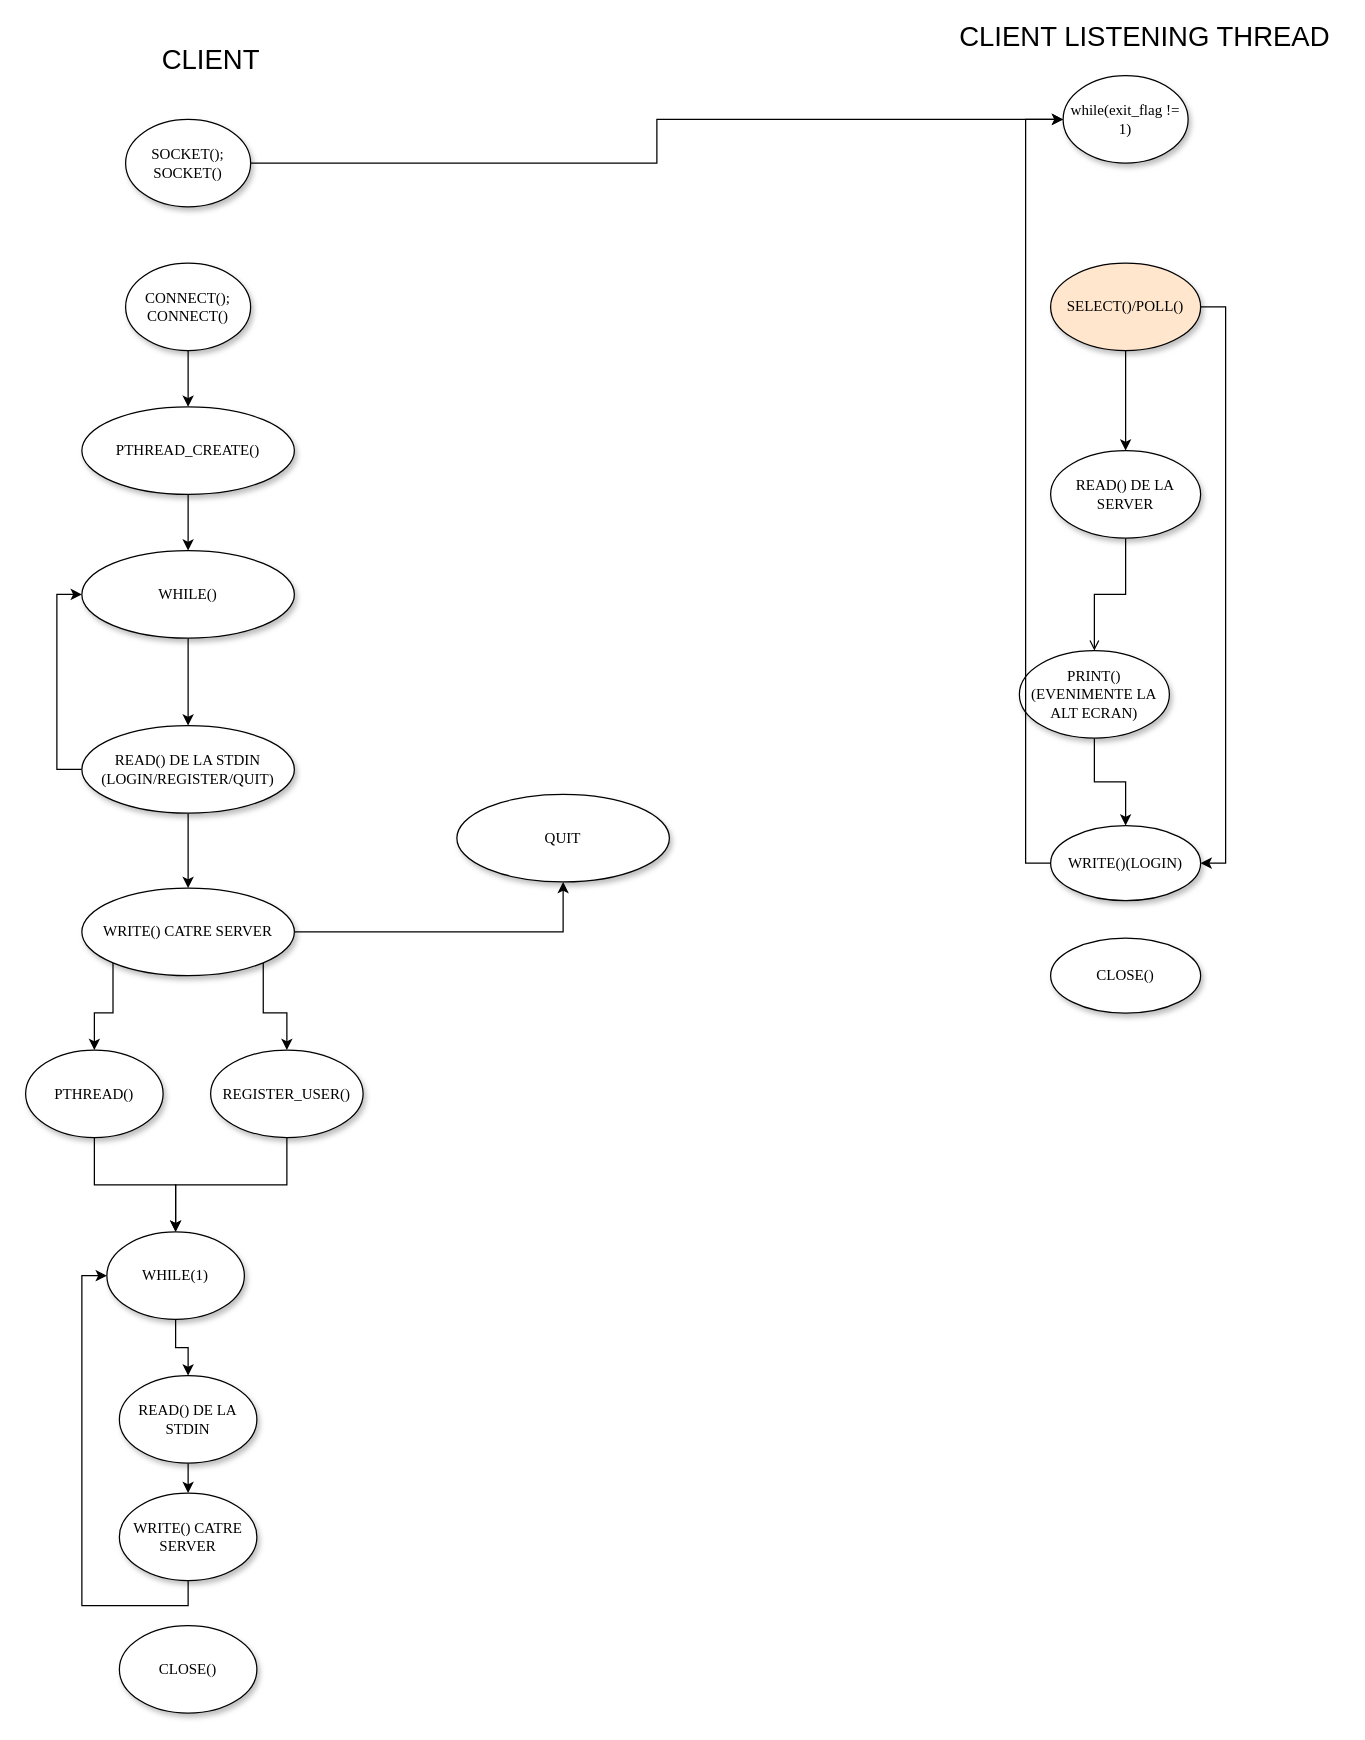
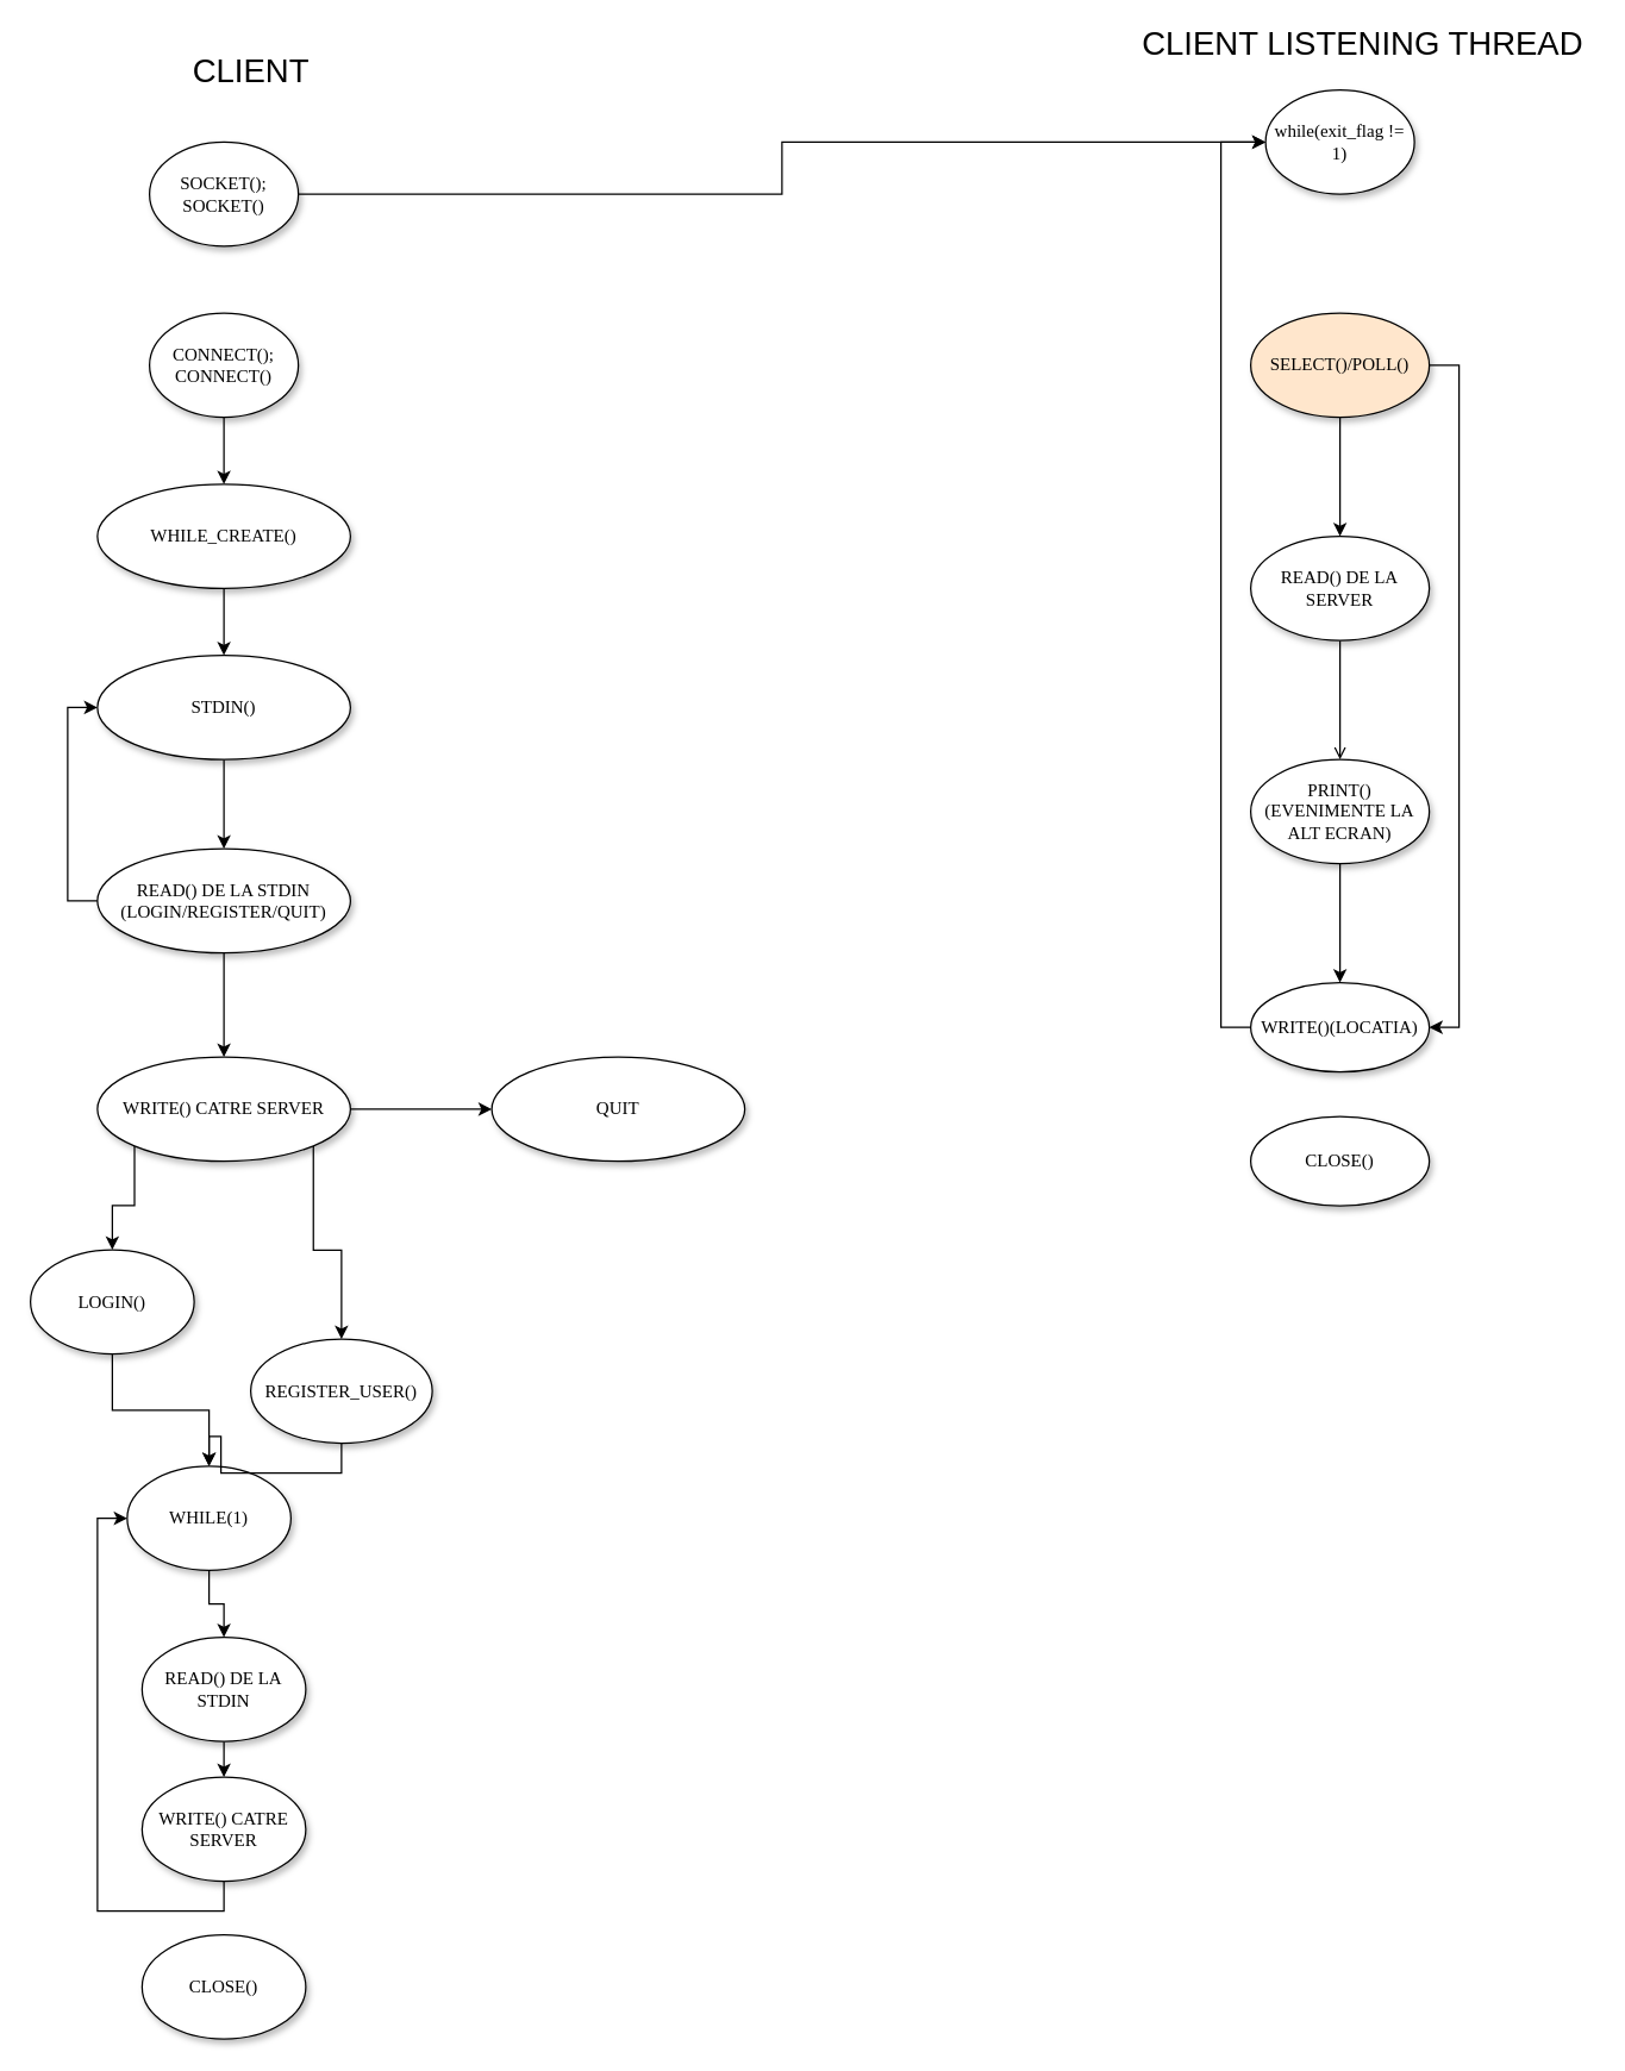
  <mxCell id="0" />
  <mxCell id="1" parent="0" />
  <mxCell id="2" value="while(exit_flag != 1)" style="ellipse;whiteSpace=wrap;html=1;rounded=0;shadow=1;comic=0;labelBackgroundColor=none;strokeWidth=1;fontFamily=Verdana;fontSize=12;align=center;" parent="1" vertex="1"><mxGeometry x="850" y="60" width="100" height="70" as="geometry" /></mxCell>
  <mxCell id="3" value="" style="edgeStyle=orthogonalEdgeStyle;rounded=0;orthogonalLoop=1;jettySize=auto;html=1;" edge="1" parent="1" source="5" target="7"><mxGeometry relative="1" as="geometry" /></mxCell>
  <mxCell id="4" style="edgeStyle=orthogonalEdgeStyle;rounded=0;orthogonalLoop=1;jettySize=auto;html=1;exitX=1;exitY=0.5;exitDx=0;exitDy=0;entryX=1;entryY=0.5;entryDx=0;entryDy=0;" edge="1" parent="1" source="5" target="11"><mxGeometry relative="1" as="geometry" /></mxCell>
  <mxCell id="5" value="SELECT()/POLL()" style="ellipse;whiteSpace=wrap;html=1;rounded=0;shadow=1;comic=0;labelBackgroundColor=none;strokeWidth=1;fontFamily=Verdana;fontSize=12;align=center;fillColor=#ffe6cc;" vertex="1" parent="1"><mxGeometry x="840" y="210" width="120" height="70" as="geometry" /></mxCell>
  <mxCell id="6" value="" style="edgeStyle=orthogonalEdgeStyle;rounded=0;orthogonalLoop=1;jettySize=auto;html=1;endArrow=open;" edge="1" parent="1" source="7" target="9"><mxGeometry relative="1" as="geometry" /></mxCell>
  <mxCell id="7" value="READ() DE LA SERVER" style="ellipse;whiteSpace=wrap;html=1;rounded=0;shadow=1;comic=0;labelBackgroundColor=none;strokeWidth=1;fontFamily=Verdana;fontSize=12;align=center;" vertex="1" parent="1"><mxGeometry x="840" y="360" width="120" height="70" as="geometry" /></mxCell>
  <mxCell id="8" value="" style="edgeStyle=orthogonalEdgeStyle;rounded=0;orthogonalLoop=1;jettySize=auto;html=1;" edge="1" parent="1" source="9" target="11"><mxGeometry relative="1" as="geometry" /></mxCell>
- <mxCell id="9" value="PRINT()(EVENIMENTE LA ALT ECRAN)" style="ellipse;whiteSpace=wrap;html=1;rounded=0;shadow=1;comic=0;labelBackgroundColor=none;strokeWidth=1;fontFamily=Verdana;fontSize=12;align=center;" vertex="1" parent="1"><mxGeometry x="815" y="520" width="120" height="70" as="geometry" /></mxCell>
+ <mxCell id="9" value="PRINT()(EVENIMENTE LA ALT ECRAN)" style="ellipse;whiteSpace=wrap;html=1;rounded=0;shadow=1;comic=0;labelBackgroundColor=none;strokeWidth=1;fontFamily=Verdana;fontSize=12;align=center;" vertex="1" parent="1"><mxGeometry x="840" y="510" width="120" height="70" as="geometry" /></mxCell>
  <mxCell id="10" style="edgeStyle=orthogonalEdgeStyle;rounded=0;orthogonalLoop=1;jettySize=auto;html=1;exitX=0;exitY=0.5;exitDx=0;exitDy=0;entryX=0;entryY=0.5;entryDx=0;entryDy=0;" edge="1" parent="1" source="11" target="2"><mxGeometry relative="1" as="geometry" /></mxCell>
- <mxCell id="11" value="WRITE()(LOGIN)" style="ellipse;whiteSpace=wrap;html=1;rounded=0;shadow=1;comic=0;labelBackgroundColor=none;strokeWidth=1;fontFamily=Verdana;fontSize=12;align=center;" vertex="1" parent="1"><mxGeometry x="840" y="660" width="120" height="60" as="geometry" /></mxCell>
+ <mxCell id="11" value="WRITE()(LOCATIA)" style="ellipse;whiteSpace=wrap;html=1;rounded=0;shadow=1;comic=0;labelBackgroundColor=none;strokeWidth=1;fontFamily=Verdana;fontSize=12;align=center;" vertex="1" parent="1"><mxGeometry x="840" y="660" width="120" height="60" as="geometry" /></mxCell>
  <mxCell id="12" value="&lt;font style=&quot;font-size: 22px&quot;&gt;CLIENT LISTENING THREAD&lt;/font&gt;" style="text;html=1;align=center;verticalAlign=middle;resizable=0;points=[];;autosize=1;" vertex="1" parent="1"><mxGeometry x="760" y="20" width="310" height="20" as="geometry" /></mxCell>
  <mxCell id="13" value="CLOSE()" style="ellipse;whiteSpace=wrap;html=1;rounded=0;shadow=1;comic=0;labelBackgroundColor=none;strokeWidth=1;fontFamily=Verdana;fontSize=12;align=center;" vertex="1" parent="1"><mxGeometry x="840" y="750" width="120" height="60" as="geometry" /></mxCell>
  <mxCell id="14" value="" style="edgeStyle=orthogonalEdgeStyle;rounded=0;orthogonalLoop=1;jettySize=auto;html=1;" edge="1" parent="1" source="15" target="2"><mxGeometry relative="1" as="geometry" /></mxCell>
  <mxCell id="15" value="SOCKET(); SOCKET()" style="ellipse;whiteSpace=wrap;html=1;rounded=0;shadow=1;comic=0;labelBackgroundColor=none;strokeWidth=1;fontFamily=Verdana;fontSize=12;align=center;" vertex="1" parent="1"><mxGeometry x="100" y="95" width="100" height="70" as="geometry" /></mxCell>
  <mxCell id="16" value="" style="edgeStyle=orthogonalEdgeStyle;rounded=0;orthogonalLoop=1;jettySize=auto;html=1;" edge="1" parent="1" source="17" target="19"><mxGeometry relative="1" as="geometry" /></mxCell>
  <mxCell id="17" value="CONNECT();&lt;br&gt;CONNECT()&lt;br&gt;" style="ellipse;whiteSpace=wrap;html=1;rounded=0;shadow=1;comic=0;labelBackgroundColor=none;strokeWidth=1;fontFamily=Verdana;fontSize=12;align=center;" vertex="1" parent="1"><mxGeometry x="100" y="210" width="100" height="70" as="geometry" /></mxCell>
  <mxCell id="18" value="" style="edgeStyle=orthogonalEdgeStyle;rounded=0;orthogonalLoop=1;jettySize=auto;html=1;" edge="1" parent="1" source="19" target="21"><mxGeometry relative="1" as="geometry" /></mxCell>
- <mxCell id="19" value="PTHREAD_CREATE()" style="ellipse;whiteSpace=wrap;html=1;rounded=0;shadow=1;comic=0;labelBackgroundColor=none;strokeWidth=1;fontFamily=Verdana;fontSize=12;align=center;" vertex="1" parent="1"><mxGeometry x="65" y="325" width="170" height="70" as="geometry" /></mxCell>
+ <mxCell id="19" value="WHILE_CREATE()" style="ellipse;whiteSpace=wrap;html=1;rounded=0;shadow=1;comic=0;labelBackgroundColor=none;strokeWidth=1;fontFamily=Verdana;fontSize=12;align=center;" vertex="1" parent="1"><mxGeometry x="65" y="325" width="170" height="70" as="geometry" /></mxCell>
  <mxCell id="20" value="" style="edgeStyle=orthogonalEdgeStyle;rounded=0;orthogonalLoop=1;jettySize=auto;html=1;" edge="1" parent="1" source="21" target="24"><mxGeometry relative="1" as="geometry" /></mxCell>
- <mxCell id="21" value="WHILE()" style="ellipse;whiteSpace=wrap;html=1;rounded=0;shadow=1;comic=0;labelBackgroundColor=none;strokeWidth=1;fontFamily=Verdana;fontSize=12;align=center;" vertex="1" parent="1"><mxGeometry x="65" y="440" width="170" height="70" as="geometry" /></mxCell>
+ <mxCell id="21" value="STDIN()" style="ellipse;whiteSpace=wrap;html=1;rounded=0;shadow=1;comic=0;labelBackgroundColor=none;strokeWidth=1;fontFamily=Verdana;fontSize=12;align=center;" vertex="1" parent="1"><mxGeometry x="65" y="440" width="170" height="70" as="geometry" /></mxCell>
  <mxCell id="22" style="edgeStyle=orthogonalEdgeStyle;rounded=0;orthogonalLoop=1;jettySize=auto;html=1;exitX=0;exitY=0.5;exitDx=0;exitDy=0;entryX=0;entryY=0.5;entryDx=0;entryDy=0;" edge="1" parent="1" source="24" target="21"><mxGeometry relative="1" as="geometry" /></mxCell>
  <mxCell id="23" value="" style="edgeStyle=orthogonalEdgeStyle;rounded=0;orthogonalLoop=1;jettySize=auto;html=1;" edge="1" parent="1" source="24" target="28"><mxGeometry relative="1" as="geometry" /></mxCell>
- <mxCell id="24" value="READ() DE LA STDIN (LOGIN/REGISTER/QUIT)" style="ellipse;whiteSpace=wrap;html=1;rounded=0;shadow=1;comic=0;labelBackgroundColor=none;strokeWidth=1;fontFamily=Verdana;fontSize=12;align=center;" vertex="1" parent="1"><mxGeometry x="65" y="580" width="170" height="70" as="geometry" /></mxCell>
+ <mxCell id="24" value="READ() DE LA STDIN (LOGIN/REGISTER/QUIT)" style="ellipse;whiteSpace=wrap;html=1;rounded=0;shadow=1;comic=0;labelBackgroundColor=none;strokeWidth=1;fontFamily=Verdana;fontSize=12;align=center;" vertex="1" parent="1"><mxGeometry x="65" y="570" width="170" height="70" as="geometry" /></mxCell>
  <mxCell id="25" style="edgeStyle=orthogonalEdgeStyle;rounded=0;orthogonalLoop=1;jettySize=auto;html=1;exitX=0;exitY=1;exitDx=0;exitDy=0;entryX=0.5;entryY=0;entryDx=0;entryDy=0;" edge="1" parent="1" source="28" target="32"><mxGeometry relative="1" as="geometry"><mxPoint x="70" y="990" as="targetPoint" /></mxGeometry></mxCell>
  <mxCell id="26" style="edgeStyle=orthogonalEdgeStyle;rounded=0;orthogonalLoop=1;jettySize=auto;html=1;exitX=1;exitY=1;exitDx=0;exitDy=0;entryX=0.5;entryY=0;entryDx=0;entryDy=0;" edge="1" parent="1" source="28" target="40"><mxGeometry relative="1" as="geometry"><mxPoint x="220" y="990" as="targetPoint" /></mxGeometry></mxCell>
  <mxCell id="27" value="" style="edgeStyle=orthogonalEdgeStyle;rounded=0;orthogonalLoop=1;jettySize=auto;html=1;" edge="1" parent="1" source="28" target="29"><mxGeometry relative="1" as="geometry" /></mxCell>
  <mxCell id="28" value="WRITE() CATRE SERVER" style="ellipse;whiteSpace=wrap;html=1;rounded=0;shadow=1;comic=0;labelBackgroundColor=none;strokeWidth=1;fontFamily=Verdana;fontSize=12;align=center;" vertex="1" parent="1"><mxGeometry x="65" y="710" width="170" height="70" as="geometry" /></mxCell>
- <mxCell id="29" value="QUIT" style="ellipse;whiteSpace=wrap;html=1;rounded=0;shadow=1;comic=0;labelBackgroundColor=none;strokeWidth=1;fontFamily=Verdana;fontSize=12;align=center;" vertex="1" parent="1"><mxGeometry x="365" y="635" width="170" height="70" as="geometry" /></mxCell>
+ <mxCell id="29" value="QUIT" style="ellipse;whiteSpace=wrap;html=1;rounded=0;shadow=1;comic=0;labelBackgroundColor=none;strokeWidth=1;fontFamily=Verdana;fontSize=12;align=center;" vertex="1" parent="1"><mxGeometry x="330" y="710" width="170" height="70" as="geometry" /></mxCell>
  <mxCell id="30" value="&lt;font style=&quot;font-size: 22px&quot;&gt;CLIENT&lt;/font&gt;" style="text;html=1;align=center;verticalAlign=middle;resizable=0;points=[];;autosize=1;" vertex="1" parent="1"><mxGeometry x="123" y="38" width="90" height="20" as="geometry" /></mxCell>
  <mxCell id="31" value="" style="edgeStyle=orthogonalEdgeStyle;rounded=0;orthogonalLoop=1;jettySize=auto;html=1;" edge="1" parent="1" source="32" target="34"><mxGeometry relative="1" as="geometry" /></mxCell>
- <mxCell id="32" value="PTHREAD()" style="ellipse;whiteSpace=wrap;html=1;rounded=0;shadow=1;comic=0;labelBackgroundColor=none;strokeWidth=1;fontFamily=Verdana;fontSize=12;align=center;" vertex="1" parent="1"><mxGeometry x="20" y="839.5" width="110" height="70" as="geometry" /></mxCell>
+ <mxCell id="32" value="LOGIN()" style="ellipse;whiteSpace=wrap;html=1;rounded=0;shadow=1;comic=0;labelBackgroundColor=none;strokeWidth=1;fontFamily=Verdana;fontSize=12;align=center;" vertex="1" parent="1"><mxGeometry x="20" y="839.5" width="110" height="70" as="geometry" /></mxCell>
  <mxCell id="33" value="" style="edgeStyle=orthogonalEdgeStyle;rounded=0;orthogonalLoop=1;jettySize=auto;html=1;" edge="1" parent="1" source="34" target="36"><mxGeometry relative="1" as="geometry" /></mxCell>
  <mxCell id="34" value="WHILE(1)" style="ellipse;whiteSpace=wrap;html=1;rounded=0;shadow=1;comic=0;labelBackgroundColor=none;strokeWidth=1;fontFamily=Verdana;fontSize=12;align=center;" vertex="1" parent="1"><mxGeometry x="85" y="985" width="110" height="70" as="geometry" /></mxCell>
  <mxCell id="35" value="" style="edgeStyle=orthogonalEdgeStyle;rounded=0;orthogonalLoop=1;jettySize=auto;html=1;" edge="1" parent="1" source="36" target="38"><mxGeometry relative="1" as="geometry" /></mxCell>
  <mxCell id="36" value="READ() DE LA STDIN" style="ellipse;whiteSpace=wrap;html=1;rounded=0;shadow=1;comic=0;labelBackgroundColor=none;strokeWidth=1;fontFamily=Verdana;fontSize=12;align=center;" vertex="1" parent="1"><mxGeometry x="95" y="1100" width="110" height="70" as="geometry" /></mxCell>
  <mxCell id="37" style="edgeStyle=orthogonalEdgeStyle;rounded=0;orthogonalLoop=1;jettySize=auto;html=1;exitX=0.5;exitY=1;exitDx=0;exitDy=0;entryX=0;entryY=0.5;entryDx=0;entryDy=0;" edge="1" parent="1" source="38" target="34"><mxGeometry relative="1" as="geometry" /></mxCell>
  <mxCell id="38" value="WRITE() CATRE SERVER" style="ellipse;whiteSpace=wrap;html=1;rounded=0;shadow=1;comic=0;labelBackgroundColor=none;strokeWidth=1;fontFamily=Verdana;fontSize=12;align=center;" vertex="1" parent="1"><mxGeometry x="95" y="1194" width="110" height="70" as="geometry" /></mxCell>
  <mxCell id="39" style="edgeStyle=orthogonalEdgeStyle;rounded=0;orthogonalLoop=1;jettySize=auto;html=1;exitX=0.5;exitY=1;exitDx=0;exitDy=0;" edge="1" parent="1" source="40" target="34"><mxGeometry relative="1" as="geometry" /></mxCell>
- <mxCell id="40" value="REGISTER_USER()" style="ellipse;whiteSpace=wrap;html=1;rounded=0;shadow=1;comic=0;labelBackgroundColor=none;strokeWidth=1;fontFamily=Verdana;fontSize=12;align=center;" vertex="1" parent="1"><mxGeometry x="168" y="839.5" width="122" height="70" as="geometry" /></mxCell>
+ <mxCell id="40" value="REGISTER_USER()" style="ellipse;whiteSpace=wrap;html=1;rounded=0;shadow=1;comic=0;labelBackgroundColor=none;strokeWidth=1;fontFamily=Verdana;fontSize=12;align=center;" vertex="1" parent="1"><mxGeometry x="168" y="899.5" width="122" height="70" as="geometry" /></mxCell>
  <mxCell id="41" value="CLOSE()" style="ellipse;whiteSpace=wrap;html=1;rounded=0;shadow=1;comic=0;labelBackgroundColor=none;strokeWidth=1;fontFamily=Verdana;fontSize=12;align=center;" vertex="1" parent="1"><mxGeometry x="95" y="1300" width="110" height="70" as="geometry" /></mxCell>
